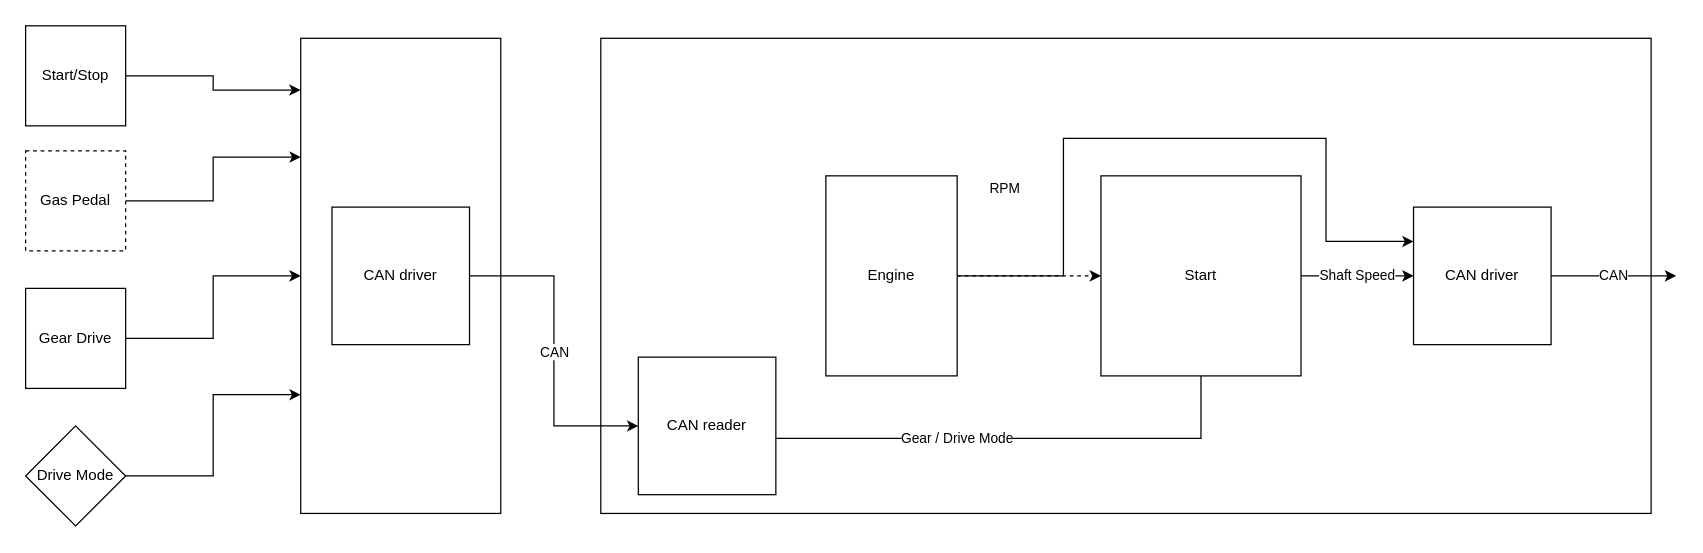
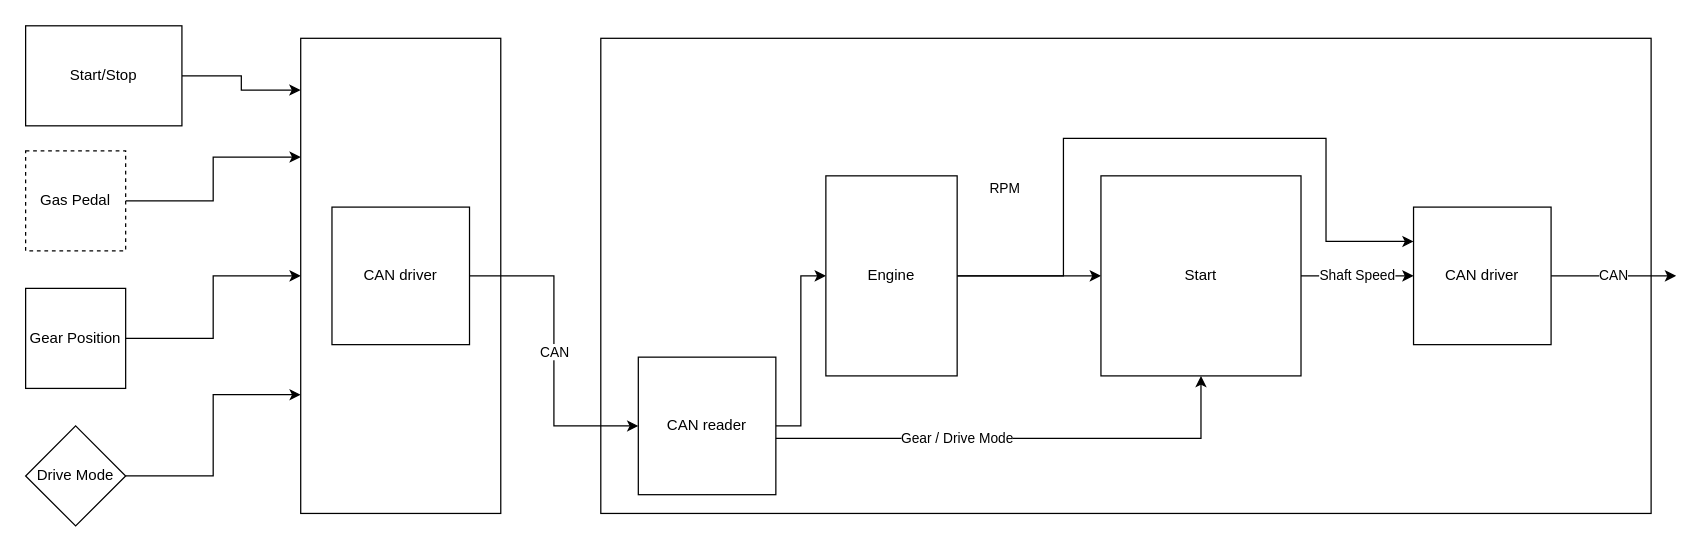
  <mxCell id="0" />
  <mxCell id="1" parent="0" />
  <mxCell id="2" value="" style="rounded=0;whiteSpace=wrap;html=1;align=center;" parent="1" vertex="1"><mxGeometry x="480" y="30" width="840" height="380" as="geometry" /></mxCell>
- <mxCell id="3" value="RPM" style="edgeStyle=orthogonalEdgeStyle;rounded=0;orthogonalLoop=1;jettySize=auto;html=1;exitX=1;exitY=0.5;exitDx=0;exitDy=0;entryX=0;entryY=0.5;entryDx=0;entryDy=0;dashed=1;" parent="1" source="5" target="7" edge="1"><mxGeometry x="-0.333" y="70" relative="1" as="geometry"><mxPoint as="offset" /></mxGeometry></mxCell>
+ <mxCell id="3" value="RPM" style="edgeStyle=orthogonalEdgeStyle;rounded=0;orthogonalLoop=1;jettySize=auto;html=1;exitX=1;exitY=0.5;exitDx=0;exitDy=0;entryX=0;entryY=0.5;entryDx=0;entryDy=0;" parent="1" source="5" target="7" edge="1"><mxGeometry x="-0.333" y="70" relative="1" as="geometry"><mxPoint as="offset" /></mxGeometry></mxCell>
  <mxCell id="4" style="edgeStyle=orthogonalEdgeStyle;rounded=0;orthogonalLoop=1;jettySize=auto;html=1;exitX=1;exitY=0.5;exitDx=0;exitDy=0;entryX=0;entryY=0.25;entryDx=0;entryDy=0;" edge="1" parent="1" source="5" target="21"><mxGeometry relative="1" as="geometry"><Array as="points"><mxPoint x="850" y="220" /><mxPoint x="850" y="110" /><mxPoint x="1060" y="110" /><mxPoint x="1060" y="193" /></Array></mxGeometry></mxCell>
  <mxCell id="5" value="Engine" style="whiteSpace=wrap;html=1;aspect=fixed;" parent="1" vertex="1"><mxGeometry x="660" y="140" width="105" height="160" as="geometry" /></mxCell>
  <mxCell id="6" value="Shaft Speed" style="edgeStyle=orthogonalEdgeStyle;rounded=0;orthogonalLoop=1;jettySize=auto;html=1;exitX=1;exitY=0.5;exitDx=0;exitDy=0;entryX=0;entryY=0.5;entryDx=0;entryDy=0;" parent="1" source="7" target="21" edge="1"><mxGeometry relative="1" as="geometry" /></mxCell>
  <mxCell id="7" value="Start" style="whiteSpace=wrap;html=1;aspect=fixed;" parent="1" vertex="1"><mxGeometry x="880" y="140" width="160" height="160" as="geometry" /></mxCell>
  <mxCell id="8" style="edgeStyle=orthogonalEdgeStyle;rounded=0;orthogonalLoop=1;jettySize=auto;html=1;exitX=1;exitY=0.5;exitDx=0;exitDy=0;entryX=0;entryY=0.25;entryDx=0;entryDy=0;" parent="1" source="9" target="14" edge="1"><mxGeometry relative="1" as="geometry" /></mxCell>
  <mxCell id="9" value="Gas Pedal" style="whiteSpace=wrap;html=1;aspect=fixed;dashed=1;" parent="1" vertex="1"><mxGeometry x="20" y="120" width="80" height="80" as="geometry" /></mxCell>
  <mxCell id="10" style="edgeStyle=orthogonalEdgeStyle;rounded=0;orthogonalLoop=1;jettySize=auto;html=1;exitX=1;exitY=0.5;exitDx=0;exitDy=0;entryX=0;entryY=0.5;entryDx=0;entryDy=0;" parent="1" source="11" target="14" edge="1"><mxGeometry relative="1" as="geometry" /></mxCell>
- <mxCell id="11" value="Gear Drive" style="whiteSpace=wrap;html=1;aspect=fixed;" parent="1" vertex="1"><mxGeometry x="20" y="230" width="80" height="80" as="geometry" /></mxCell>
+ <mxCell id="11" value="Gear Position" style="whiteSpace=wrap;html=1;aspect=fixed;" parent="1" vertex="1"><mxGeometry x="20" y="230" width="80" height="80" as="geometry" /></mxCell>
  <mxCell id="12" style="edgeStyle=orthogonalEdgeStyle;rounded=0;orthogonalLoop=1;jettySize=auto;html=1;exitX=1;exitY=0.5;exitDx=0;exitDy=0;entryX=0;entryY=0.75;entryDx=0;entryDy=0;" parent="1" source="13" target="14" edge="1"><mxGeometry relative="1" as="geometry"><mxPoint x="220" y="380" as="targetPoint" /></mxGeometry></mxCell>
  <mxCell id="13" value="Drive Mode" style="rhombus;whiteSpace=wrap;html=1;aspect=fixed;" parent="1" vertex="1"><mxGeometry x="20" y="340" width="80" height="80" as="geometry" /></mxCell>
  <mxCell id="14" value="Input Handler" style="rounded=0;whiteSpace=wrap;html=1;" parent="1" vertex="1"><mxGeometry x="240" y="30" width="160" height="380" as="geometry" /></mxCell>
- <mxCell id="16" value="Gear / Drive Mode" style="edgeStyle=orthogonalEdgeStyle;rounded=0;orthogonalLoop=1;jettySize=auto;html=1;exitX=0.5;exitY=1;exitDx=0;exitDy=0;entryX=0.5;entryY=1;entryDx=0;entryDy=0;endArrow=none;" edge="1" parent="1" source="17" target="7"><mxGeometry relative="1" as="geometry"><Array as="points"><mxPoint x="565" y="350" /><mxPoint x="960" y="350" /></Array></mxGeometry></mxCell>
+ <mxCell id="15" style="edgeStyle=orthogonalEdgeStyle;rounded=0;orthogonalLoop=1;jettySize=auto;html=1;exitX=1;exitY=0.5;exitDx=0;exitDy=0;entryX=0;entryY=0.5;entryDx=0;entryDy=0;" parent="1" source="17" target="5" edge="1"><mxGeometry relative="1" as="geometry" /></mxCell>
+ <mxCell id="16" value="Gear / Drive Mode" style="edgeStyle=orthogonalEdgeStyle;rounded=0;orthogonalLoop=1;jettySize=auto;html=1;exitX=0.5;exitY=1;exitDx=0;exitDy=0;entryX=0.5;entryY=1;entryDx=0;entryDy=0;" edge="1" parent="1" source="17" target="7"><mxGeometry relative="1" as="geometry"><Array as="points"><mxPoint x="565" y="350" /><mxPoint x="960" y="350" /></Array></mxGeometry></mxCell>
  <mxCell id="17" value="CAN reader" style="whiteSpace=wrap;html=1;aspect=fixed;" parent="1" vertex="1"><mxGeometry x="510" y="285" width="110" height="110" as="geometry" /></mxCell>
  <mxCell id="18" value="CAN driver" style="whiteSpace=wrap;html=1;aspect=fixed;" parent="1" vertex="1"><mxGeometry x="265" y="165" width="110" height="110" as="geometry" /></mxCell>
  <mxCell id="19" value="CAN" style="edgeStyle=orthogonalEdgeStyle;rounded=0;orthogonalLoop=1;jettySize=auto;html=1;exitX=1;exitY=0.5;exitDx=0;exitDy=0;entryX=0;entryY=0.5;entryDx=0;entryDy=0;" parent="1" source="18" target="17" edge="1"><mxGeometry relative="1" as="geometry" /></mxCell>
  <mxCell id="20" value="CAN" style="edgeStyle=orthogonalEdgeStyle;rounded=0;orthogonalLoop=1;jettySize=auto;html=1;exitX=1;exitY=0.5;exitDx=0;exitDy=0;" parent="1" source="21" edge="1"><mxGeometry relative="1" as="geometry"><mxPoint x="1340" y="220" as="targetPoint" /></mxGeometry></mxCell>
  <mxCell id="21" value="CAN driver" style="whiteSpace=wrap;html=1;aspect=fixed;" parent="1" vertex="1"><mxGeometry x="1130" y="165" width="110" height="110" as="geometry" /></mxCell>
  <mxCell id="22" style="edgeStyle=orthogonalEdgeStyle;rounded=0;orthogonalLoop=1;jettySize=auto;html=1;exitX=1;exitY=0.5;exitDx=0;exitDy=0;entryX=-0.001;entryY=0.109;entryDx=0;entryDy=0;entryPerimeter=0;" edge="1" parent="1" source="23" target="14"><mxGeometry relative="1" as="geometry" /></mxCell>
- <mxCell id="23" value="Start/Stop" style="whiteSpace=wrap;html=1;aspect=fixed;" vertex="1" parent="1"><mxGeometry x="20" y="20" width="80" height="80" as="geometry" /></mxCell>
+ <mxCell id="23" value="Start/Stop" style="whiteSpace=wrap;html=1;aspect=fixed;" vertex="1" parent="1"><mxGeometry x="20" y="20" width="125" height="80" as="geometry" /></mxCell>
